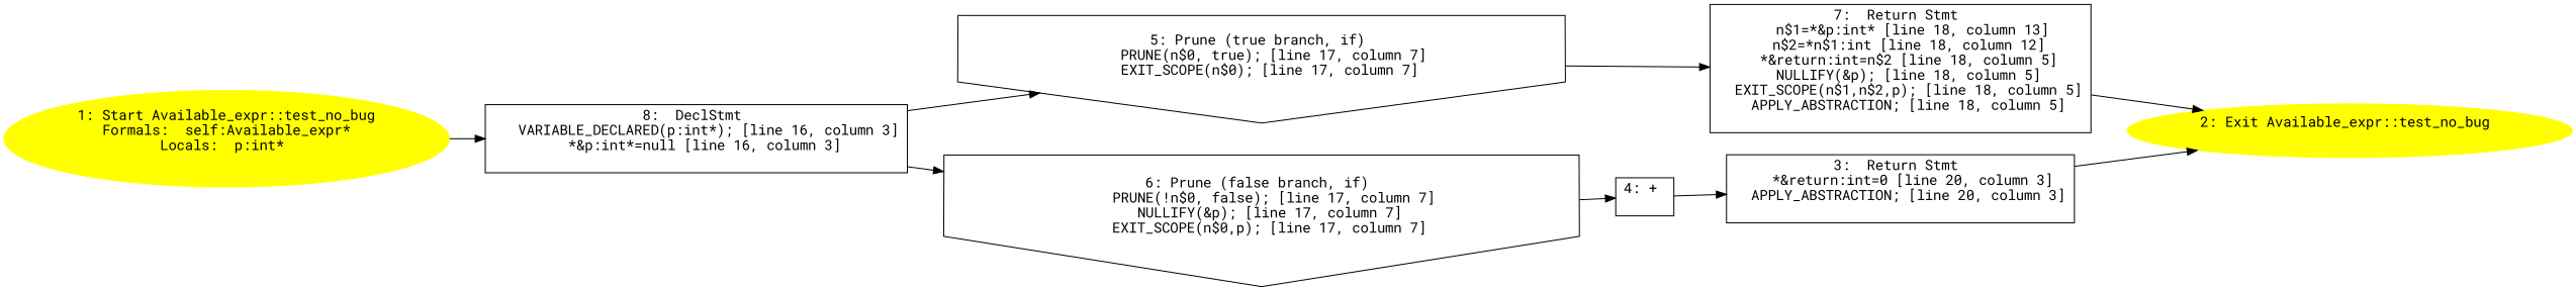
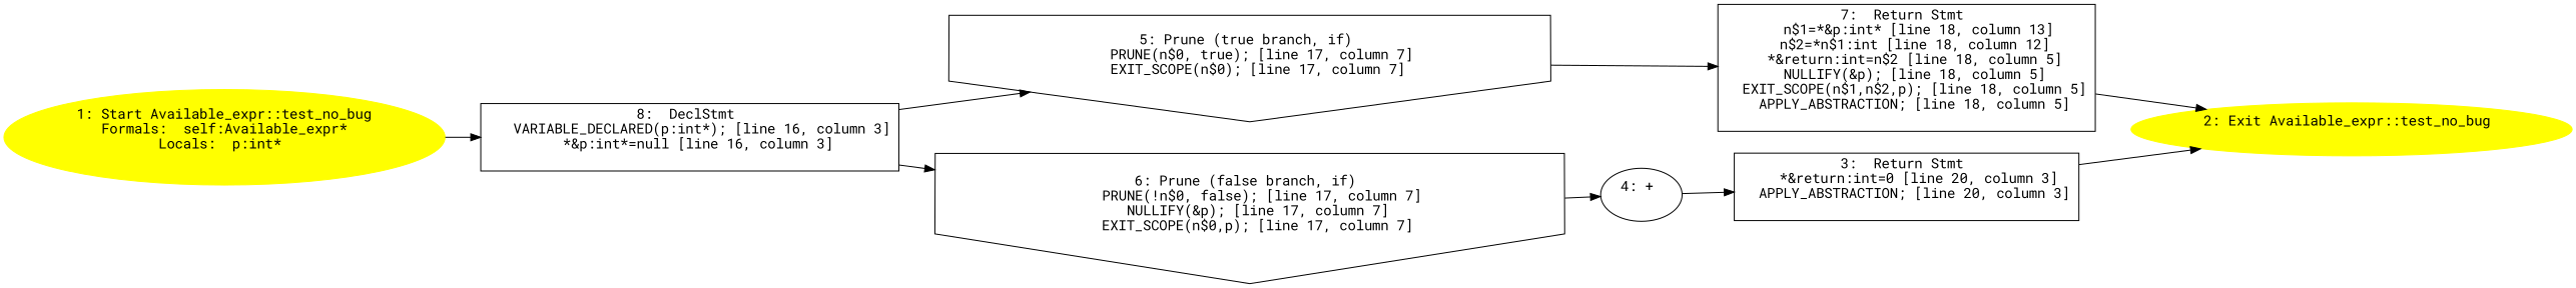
  digraph {
    rankdir=LR
    fontname="Roboto Mono"
    node [fontname="Roboto Mono"]
    edge [fontname="Roboto Mono"]
    n1 [color=yellow label="1: Start Available_expr::test_no_bug\nFormals:  self:Available_expr*\nLocals:  p:int* \n  " style=filled]
    n2 [label="8:  DeclStmt \n   VARIABLE_DECLARED(p:int*); [line 16, column 3]\n  *&p:int*=null [line 16, column 3]\n " shape=box]
    n3 [label="5: Prune (true branch, if) \n   PRUNE(n$0, true); [line 17, column 7]\n  EXIT_SCOPE(n$0); [line 17, column 7]\n " shape=invhouse]
    n4 [label="6: Prune (false branch, if) \n   PRUNE(!n$0, false); [line 17, column 7]\n  NULLIFY(&p); [line 17, column 7]\n  EXIT_SCOPE(n$0,p); [line 17, column 7]\n " shape=invhouse]
    n5 [color=yellow label="2: Exit Available_expr::test_no_bug \n  " style=filled]
    n6 [label="3:  Return Stmt \n   *&return:int=0 [line 20, column 3]\n  APPLY_ABSTRACTION; [line 20, column 3]\n " shape=box]
-   n7 [label="4: + \n  " shape=box]
+   n7 [label="4: + \n  "]
    n8 [label="7:  Return Stmt \n   n$1=*&p:int* [line 18, column 13]\n  n$2=*n$1:int [line 18, column 12]\n  *&return:int=n$2 [line 18, column 5]\n  NULLIFY(&p); [line 18, column 5]\n  EXIT_SCOPE(n$1,n$2,p); [line 18, column 5]\n  APPLY_ABSTRACTION; [line 18, column 5]\n " shape=box]
    n1 -> n2
    n2 -> n3
    n2 -> n4
    n3 -> n8
    n4 -> n7
    n6 -> n5
    n7 -> n6
    n8 -> n5
  }
